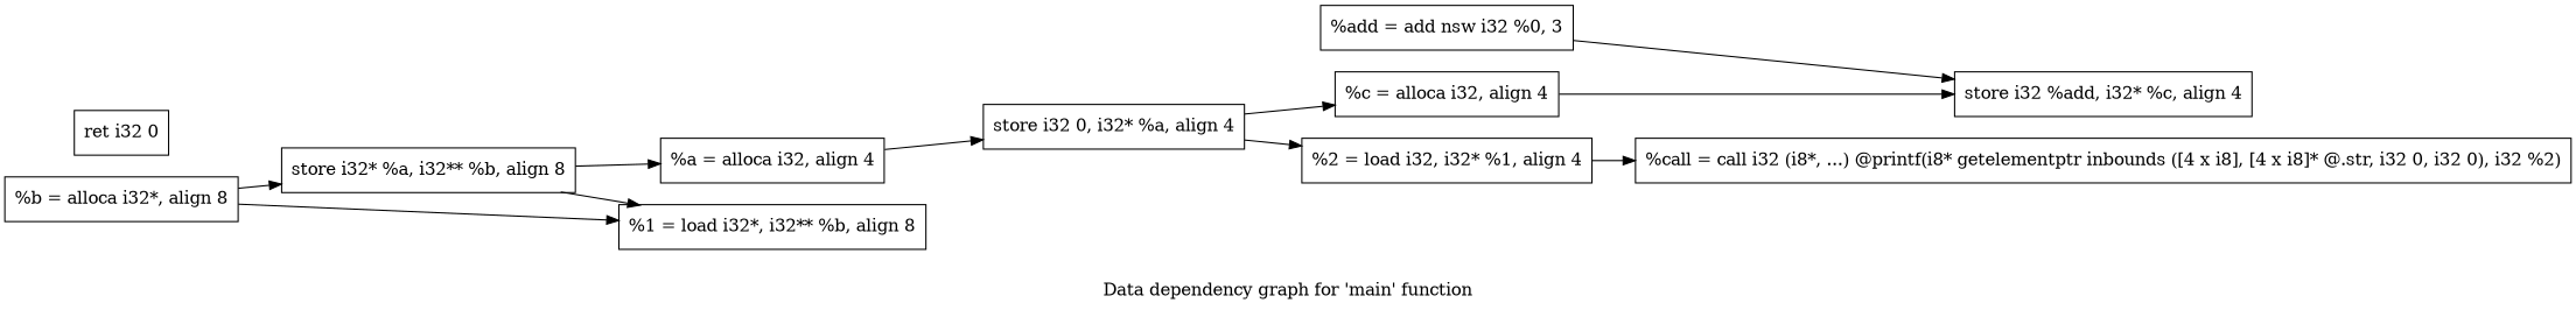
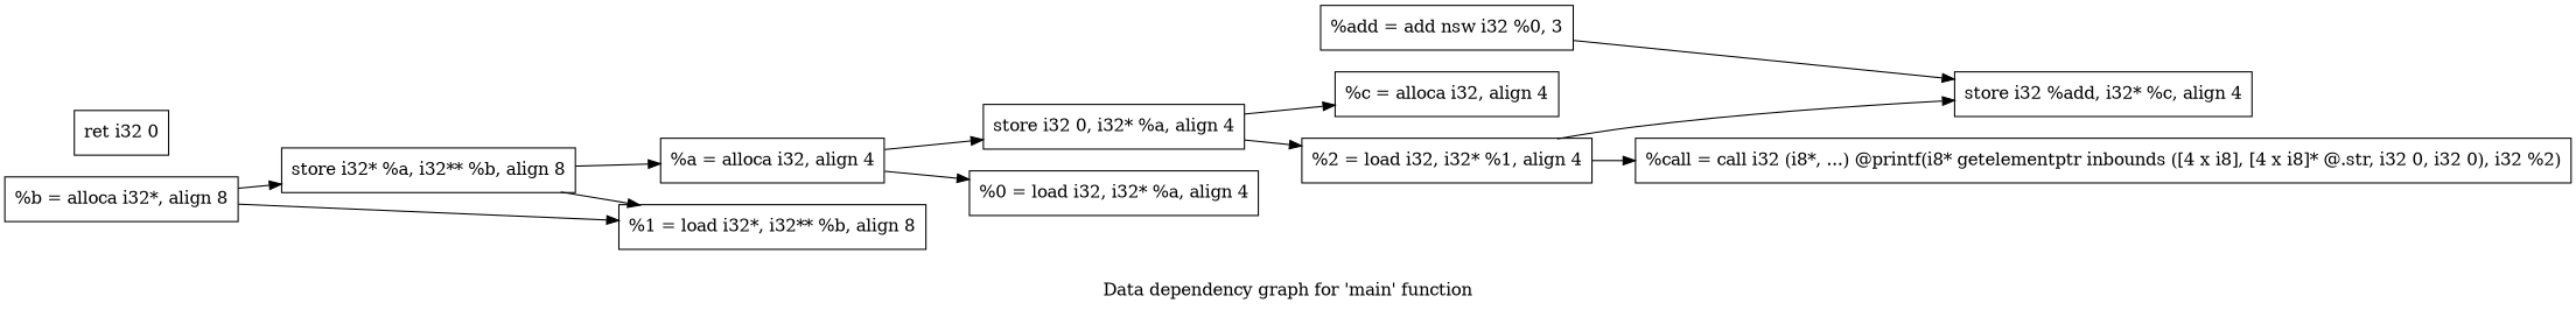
  digraph {
    label="Data dependency graph for 'main' function"
    rankdir=LR
    node [shape=record]
    n1 [label="{  %a = alloca i32, align 4}"]
    n2 [label="{  store i32 0, i32* %a, align 4}"]
+   n3 [label="{  %0 = load i32, i32* %a, align 4}"]
    n4 [label="{  %2 = load i32, i32* %1, align 4}"]
    n5 [label="{  %c = alloca i32, align 4}"]
    n6 [label="{  store i32* %a, i32** %b, align 8}"]
    n7 [label="{  %1 = load i32*, i32** %b, align 8}"]
    n8 [label="{  %call = call i32 (i8*, ...) @printf(i8* getelementptr inbounds ([4 x i8], [4 x i8]* @.str, i32 0, i32 0), i32 %2)}"]
    n9 [label="{  %add = add nsw i32 %0, 3}"]
    n10 [label="{  store i32 %add, i32* %c, align 4}"]
    n11 [label="{  %b = alloca i32*, align 8}"]
    n12 [label="{  ret i32 0}"]
    n1 -> n2
+   n1 -> n3
    n2 -> n4
    n2 -> n5
    n4 -> n8
-   n5 -> n10
+   n4 -> n10
    n6 -> n1
    n6 -> n7
    n9 -> n10
    n11 -> n6
    n11 -> n7
  }
